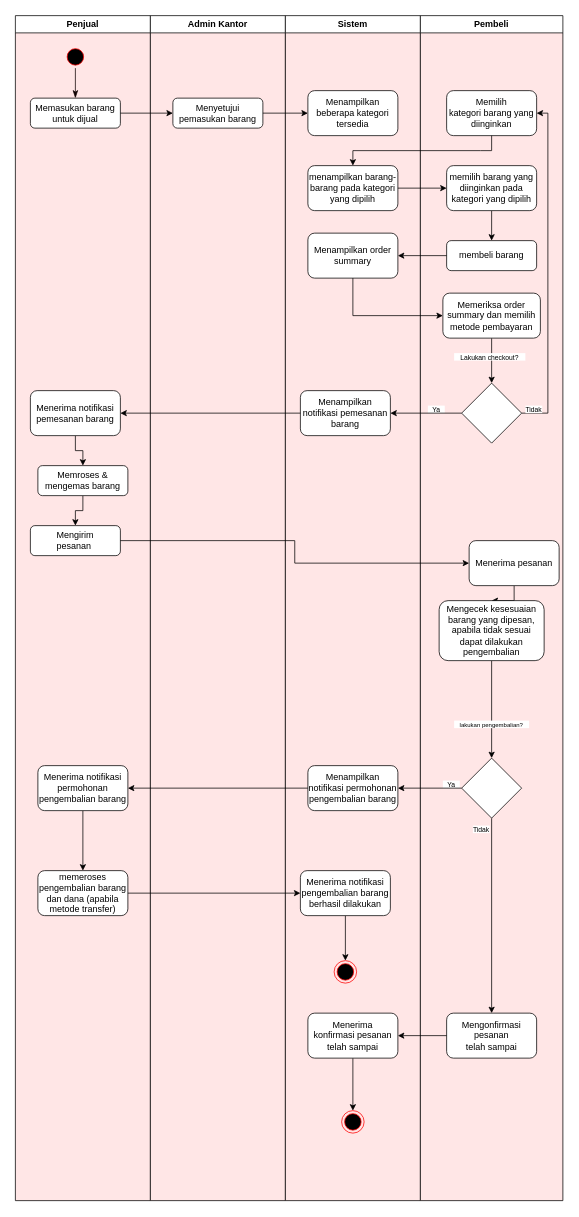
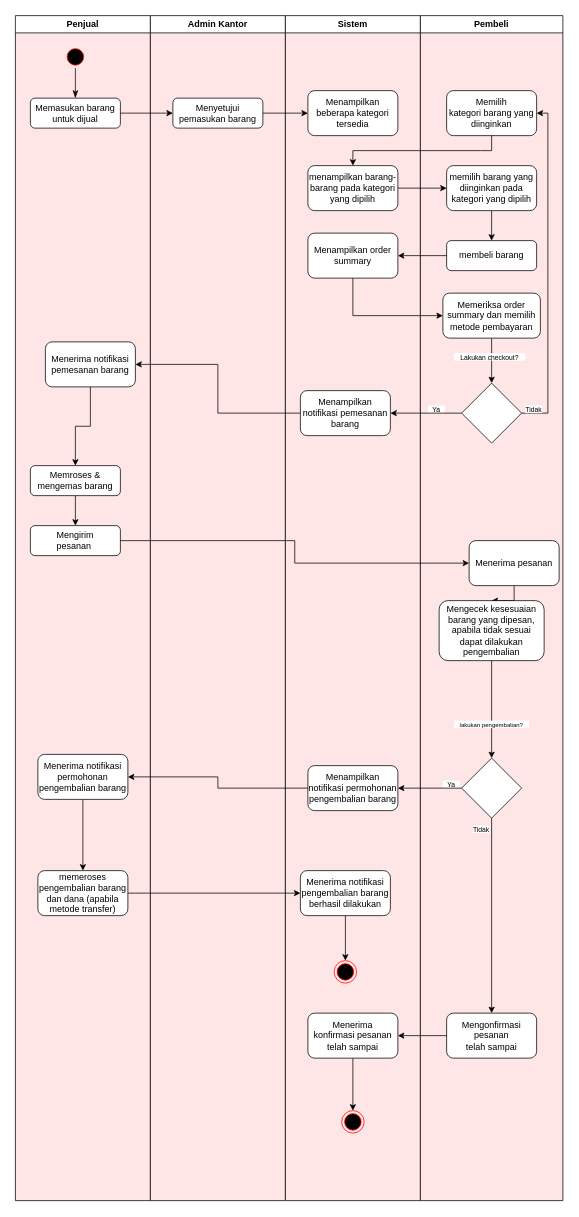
  <mxCell id="0" />
  <mxCell id="1" parent="0" />
  <mxCell id="2" value="Penjual" style="swimlane;whiteSpace=wrap;html=1;startSize=23;swimlaneFillColor=#FFE6E6;" parent="1" vertex="1"><mxGeometry x="20" y="20" width="180" height="1580" as="geometry" /></mxCell>
  <mxCell id="3" value="" style="ellipse;html=1;shape=startState;fillColor=#000000;strokeColor=#ff0000;" parent="2" vertex="1"><mxGeometry x="65" y="40" width="30" height="30" as="geometry" /></mxCell>
  <mxCell id="4" value="Memasukan barang&lt;br style=&quot;border-color: var(--border-color);&quot;&gt;untuk dijual" style="rounded=1;whiteSpace=wrap;html=1;" parent="2" vertex="1"><mxGeometry x="20" y="110" width="120" height="40" as="geometry" /></mxCell>
  <mxCell id="5" value="" style="edgeStyle=orthogonalEdgeStyle;html=1;verticalAlign=bottom;endArrow=classicThin;endSize=8;strokeColor=#0F0000;rounded=0;endFill=1;" parent="2" source="3" target="4" edge="1"><mxGeometry relative="1" as="geometry"><mxPoint x="80" y="110" as="targetPoint" /></mxGeometry></mxCell>
  <mxCell id="6" value="" style="edgeStyle=orthogonalEdgeStyle;rounded=0;orthogonalLoop=1;jettySize=auto;html=1;" parent="2" source="7" target="9" edge="1"><mxGeometry relative="1" as="geometry" /></mxCell>
- <mxCell id="7" value="Menerima notifikasi pemesanan barang" style="rounded=1;whiteSpace=wrap;html=1;" parent="2" vertex="1"><mxGeometry x="20" y="500" width="120" height="60" as="geometry" /></mxCell>
+ <mxCell id="7" value="Menerima notifikasi pemesanan barang" style="rounded=1;whiteSpace=wrap;html=1;" parent="2" vertex="1"><mxGeometry x="40" y="435" width="120" height="60" as="geometry" /></mxCell>
  <mxCell id="8" value="" style="edgeStyle=orthogonalEdgeStyle;rounded=0;orthogonalLoop=1;jettySize=auto;html=1;" parent="2" source="9" target="10" edge="1"><mxGeometry relative="1" as="geometry" /></mxCell>
- <mxCell id="9" value="Memroses &amp;amp; mengemas barang" style="rounded=1;whiteSpace=wrap;html=1;" parent="2" vertex="1"><mxGeometry x="30" y="600" width="120" height="40" as="geometry" /></mxCell>
+ <mxCell id="9" value="Memroses &amp;amp; mengemas barang" style="rounded=1;whiteSpace=wrap;html=1;" parent="2" vertex="1"><mxGeometry x="20" y="600" width="120" height="40" as="geometry" /></mxCell>
  <mxCell id="10" value="Mengirim &lt;br&gt;pesanan&amp;nbsp;" style="rounded=1;whiteSpace=wrap;html=1;" parent="2" vertex="1"><mxGeometry x="20" y="680" width="120" height="40" as="geometry" /></mxCell>
  <mxCell id="11" value="" style="edgeStyle=orthogonalEdgeStyle;rounded=0;orthogonalLoop=1;jettySize=auto;html=1;" parent="2" source="12" target="13" edge="1"><mxGeometry relative="1" as="geometry" /></mxCell>
- <mxCell id="12" value="Menerima notifikasi permohonan pengembalian barang" style="rounded=1;whiteSpace=wrap;html=1;" parent="2" vertex="1"><mxGeometry x="30" y="1000" width="120" height="60" as="geometry" /></mxCell>
+ <mxCell id="12" value="Menerima notifikasi permohonan pengembalian barang" style="rounded=1;whiteSpace=wrap;html=1;" parent="2" vertex="1"><mxGeometry x="30" y="985" width="120" height="60" as="geometry" /></mxCell>
  <mxCell id="13" value="memeroses pengembalian barang dan dana (apabila metode transfer)" style="rounded=1;whiteSpace=wrap;html=1;" parent="2" vertex="1"><mxGeometry x="30" y="1140" width="120" height="60" as="geometry" /></mxCell>
  <mxCell id="14" value="Admin Kantor" style="swimlane;whiteSpace=wrap;html=1;swimlaneFillColor=#ffe6e6;" parent="1" vertex="1"><mxGeometry x="200" y="20" width="180" height="1580" as="geometry" /></mxCell>
  <mxCell id="15" value="Menyetujui pemasukan barang" style="rounded=1;whiteSpace=wrap;html=1;" parent="14" vertex="1"><mxGeometry x="30" y="110" width="120" height="40" as="geometry" /></mxCell>
  <mxCell id="16" value="Sistem" style="swimlane;whiteSpace=wrap;html=1;swimlaneFillColor=#ffe6e6;" parent="1" vertex="1"><mxGeometry x="380" y="20" width="180" height="1580" as="geometry" /></mxCell>
  <mxCell id="17" value="Menampilkan beberapa kategori tersedia" style="rounded=1;whiteSpace=wrap;html=1;" parent="16" vertex="1"><mxGeometry x="30" y="100" width="120" height="60" as="geometry" /></mxCell>
  <mxCell id="18" value="menampilkan barang-barang pada kategori yang dipilih" style="rounded=1;whiteSpace=wrap;html=1;" parent="16" vertex="1"><mxGeometry x="30" y="200" width="120" height="60" as="geometry" /></mxCell>
  <mxCell id="19" value="Menampilkan order summary" style="rounded=1;whiteSpace=wrap;html=1;" parent="16" vertex="1"><mxGeometry x="30" y="290" width="120" height="60" as="geometry" /></mxCell>
  <mxCell id="20" value="Menampilkan notifikasi pemesanan barang" style="rounded=1;whiteSpace=wrap;html=1;" parent="16" vertex="1"><mxGeometry x="20" y="500" width="120" height="60" as="geometry" /></mxCell>
  <mxCell id="21" value="" style="edgeStyle=orthogonalEdgeStyle;rounded=0;orthogonalLoop=1;jettySize=auto;html=1;" parent="16" source="22" target="27" edge="1"><mxGeometry relative="1" as="geometry" /></mxCell>
  <mxCell id="22" value="Menerima &lt;br&gt;konfirmasi pesanan telah sampai" style="rounded=1;whiteSpace=wrap;html=1;" parent="16" vertex="1"><mxGeometry x="30" y="1330" width="120" height="60" as="geometry" /></mxCell>
  <mxCell id="23" value="Menampilkan notifikasi permohonan pengembalian barang" style="rounded=1;whiteSpace=wrap;html=1;" parent="16" vertex="1"><mxGeometry x="30" y="1000" width="120" height="60" as="geometry" /></mxCell>
  <mxCell id="24" value="" style="edgeStyle=orthogonalEdgeStyle;rounded=0;orthogonalLoop=1;jettySize=auto;html=1;" parent="16" source="25" target="26" edge="1"><mxGeometry relative="1" as="geometry" /></mxCell>
  <mxCell id="25" value="Menerima notifikasi pengembalian barang berhasil dilakukan" style="whiteSpace=wrap;html=1;rounded=1;" parent="16" vertex="1"><mxGeometry x="20" y="1140" width="120" height="60" as="geometry" /></mxCell>
  <mxCell id="26" value="" style="ellipse;html=1;shape=endState;fillColor=#000000;strokeColor=#ff0000;" parent="16" vertex="1"><mxGeometry x="65" y="1260" width="30" height="30" as="geometry" /></mxCell>
  <mxCell id="27" value="" style="ellipse;html=1;shape=endState;fillColor=#000000;strokeColor=#ff0000;" parent="16" vertex="1"><mxGeometry x="75" y="1460" width="30" height="30" as="geometry" /></mxCell>
  <mxCell id="28" value="Pembeli" style="swimlane;whiteSpace=wrap;html=1;swimlaneFillColor=#ffe6e6;" parent="1" vertex="1"><mxGeometry x="560" y="20" width="190" height="1580" as="geometry" /></mxCell>
  <mxCell id="29" value="Memilih&lt;br style=&quot;border-color: var(--border-color);&quot;&gt;kategori barang yang diinginkan" style="rounded=1;whiteSpace=wrap;html=1;" parent="28" vertex="1"><mxGeometry x="35" y="100" width="120" height="60" as="geometry" /></mxCell>
  <mxCell id="30" value="" style="edgeStyle=orthogonalEdgeStyle;rounded=0;orthogonalLoop=1;jettySize=auto;html=1;" parent="28" source="31" target="32" edge="1"><mxGeometry relative="1" as="geometry" /></mxCell>
  <mxCell id="31" value="memilih barang yang diinginkan pada kategori yang dipilih" style="rounded=1;whiteSpace=wrap;html=1;" parent="28" vertex="1"><mxGeometry x="35" y="200" width="120" height="60" as="geometry" /></mxCell>
  <mxCell id="32" value="membeli barang" style="rounded=1;whiteSpace=wrap;html=1;" parent="28" vertex="1"><mxGeometry x="35" y="300" width="120" height="40" as="geometry" /></mxCell>
  <mxCell id="33" style="edgeStyle=orthogonalEdgeStyle;rounded=0;orthogonalLoop=1;jettySize=auto;html=1;entryX=0.5;entryY=0;entryDx=0;entryDy=0;" parent="28" source="34" target="36" edge="1"><mxGeometry relative="1" as="geometry" /></mxCell>
  <mxCell id="34" value="Memeriksa order summary dan memilih metode pembayaran" style="rounded=1;whiteSpace=wrap;html=1;" parent="28" vertex="1"><mxGeometry x="30" y="370" width="130" height="60" as="geometry" /></mxCell>
  <mxCell id="35" style="edgeStyle=orthogonalEdgeStyle;rounded=0;orthogonalLoop=1;jettySize=auto;html=1;entryX=1;entryY=0.5;entryDx=0;entryDy=0;" parent="28" source="36" target="29" edge="1"><mxGeometry relative="1" as="geometry"><Array as="points"><mxPoint x="170" y="530" /><mxPoint x="170" y="130" /></Array></mxGeometry></mxCell>
  <mxCell id="36" value="" style="rhombus;whiteSpace=wrap;html=1;" parent="28" vertex="1"><mxGeometry x="55" y="490" width="80" height="80" as="geometry" /></mxCell>
  <mxCell id="37" value="&lt;font style=&quot;font-size: 9px;&quot;&gt;Lakukan checkout?&lt;/font&gt;" style="text;html=1;strokeColor=none;fillColor=default;align=center;verticalAlign=middle;whiteSpace=wrap;rounded=0;" parent="28" vertex="1"><mxGeometry x="45" y="450" width="95" height="10" as="geometry" /></mxCell>
  <mxCell id="38" value="&lt;font style=&quot;font-size: 9px;&quot;&gt;Ya&lt;/font&gt;" style="text;html=1;strokeColor=none;fillColor=default;align=center;verticalAlign=middle;whiteSpace=wrap;rounded=0;" parent="28" vertex="1"><mxGeometry x="10" y="520" width="22.5" height="10" as="geometry" /></mxCell>
  <mxCell id="39" value="" style="edgeStyle=orthogonalEdgeStyle;rounded=0;orthogonalLoop=1;jettySize=auto;html=1;" parent="28" source="40" target="42" edge="1"><mxGeometry relative="1" as="geometry" /></mxCell>
  <mxCell id="40" value="Menerima pesanan" style="rounded=1;whiteSpace=wrap;html=1;" parent="28" vertex="1"><mxGeometry x="65" y="700" width="120" height="60" as="geometry" /></mxCell>
  <mxCell id="41" value="" style="edgeStyle=orthogonalEdgeStyle;rounded=0;orthogonalLoop=1;jettySize=auto;html=1;" parent="28" source="42" target="45" edge="1"><mxGeometry relative="1" as="geometry" /></mxCell>
  <mxCell id="42" value="Mengecek kesesuaian barang yang dipesan, apabila tidak sesuai dapat dilakukan pengembalian" style="rounded=1;whiteSpace=wrap;html=1;" parent="28" vertex="1"><mxGeometry x="25" y="780" width="140" height="80" as="geometry" /></mxCell>
  <mxCell id="43" value="&lt;font style=&quot;font-size: 9px;&quot;&gt;Tidak&lt;/font&gt;" style="text;html=1;strokeColor=none;fillColor=default;align=center;verticalAlign=middle;whiteSpace=wrap;rounded=0;" parent="28" vertex="1"><mxGeometry x="140" y="520" width="22.5" height="10" as="geometry" /></mxCell>
  <mxCell id="44" value="" style="edgeStyle=orthogonalEdgeStyle;rounded=0;orthogonalLoop=1;jettySize=auto;html=1;" parent="28" source="45" target="47" edge="1"><mxGeometry relative="1" as="geometry" /></mxCell>
  <mxCell id="45" value="" style="rhombus;whiteSpace=wrap;html=1;" parent="28" vertex="1"><mxGeometry x="55" y="990" width="80" height="80" as="geometry" /></mxCell>
  <mxCell id="46" value="&lt;font style=&quot;font-size: 8px;&quot;&gt;lakukan pengembalian?&lt;/font&gt;" style="text;html=1;strokeColor=none;fillColor=default;align=center;verticalAlign=middle;whiteSpace=wrap;rounded=0;" parent="28" vertex="1"><mxGeometry x="45" y="940" width="100" height="10" as="geometry" /></mxCell>
  <mxCell id="47" value="Mengonfirmasi pesanan &lt;br&gt;telah sampai" style="rounded=1;whiteSpace=wrap;html=1;" parent="28" vertex="1"><mxGeometry x="35" y="1330" width="120" height="60" as="geometry" /></mxCell>
  <mxCell id="48" value="&lt;font style=&quot;font-size: 9px;&quot;&gt;Ya&lt;/font&gt;" style="text;html=1;strokeColor=none;fillColor=default;align=center;verticalAlign=middle;whiteSpace=wrap;rounded=0;" parent="28" vertex="1"><mxGeometry x="30" y="1020" width="22.5" height="10" as="geometry" /></mxCell>
  <mxCell id="49" value="&lt;font style=&quot;font-size: 9px;&quot;&gt;Tidak&lt;/font&gt;" style="text;html=1;strokeColor=none;fillColor=default;align=center;verticalAlign=middle;whiteSpace=wrap;rounded=0;" parent="28" vertex="1"><mxGeometry x="70" y="1080" width="22.5" height="10" as="geometry" /></mxCell>
  <mxCell id="50" value="" style="edgeStyle=orthogonalEdgeStyle;rounded=0;orthogonalLoop=1;jettySize=auto;html=1;" parent="1" source="4" target="15" edge="1"><mxGeometry relative="1" as="geometry" /></mxCell>
  <mxCell id="51" style="edgeStyle=orthogonalEdgeStyle;rounded=0;orthogonalLoop=1;jettySize=auto;html=1;" parent="1" source="15" target="17" edge="1"><mxGeometry relative="1" as="geometry" /></mxCell>
  <mxCell id="52" style="edgeStyle=orthogonalEdgeStyle;rounded=0;orthogonalLoop=1;jettySize=auto;html=1;entryX=0;entryY=0.5;entryDx=0;entryDy=0;" parent="1" source="18" target="31" edge="1"><mxGeometry relative="1" as="geometry" /></mxCell>
  <mxCell id="53" value="" style="edgeStyle=orthogonalEdgeStyle;rounded=0;orthogonalLoop=1;jettySize=auto;html=1;" parent="1" source="32" target="19" edge="1"><mxGeometry relative="1" as="geometry" /></mxCell>
  <mxCell id="54" value="" style="edgeStyle=orthogonalEdgeStyle;rounded=0;orthogonalLoop=1;jettySize=auto;html=1;" parent="1" source="36" target="20" edge="1"><mxGeometry relative="1" as="geometry" /></mxCell>
  <mxCell id="55" style="edgeStyle=orthogonalEdgeStyle;rounded=0;orthogonalLoop=1;jettySize=auto;html=1;entryX=1;entryY=0.5;entryDx=0;entryDy=0;" parent="1" source="20" target="7" edge="1"><mxGeometry relative="1" as="geometry" /></mxCell>
  <mxCell id="56" value="" style="edgeStyle=orthogonalEdgeStyle;rounded=0;orthogonalLoop=1;jettySize=auto;html=1;entryX=0.5;entryY=0;entryDx=0;entryDy=0;exitX=0.5;exitY=1;exitDx=0;exitDy=0;" parent="1" source="29" target="18" edge="1"><mxGeometry relative="1" as="geometry"><Array as="points"><mxPoint x="640" y="200" /><mxPoint x="460" y="200" /></Array></mxGeometry></mxCell>
  <mxCell id="57" style="edgeStyle=orthogonalEdgeStyle;rounded=0;orthogonalLoop=1;jettySize=auto;html=1;entryX=0;entryY=0.5;entryDx=0;entryDy=0;exitX=0.5;exitY=1;exitDx=0;exitDy=0;" parent="1" source="19" target="34" edge="1"><mxGeometry relative="1" as="geometry"><mxPoint x="590" y="410" as="targetPoint" /></mxGeometry></mxCell>
  <mxCell id="58" value="" style="edgeStyle=orthogonalEdgeStyle;rounded=0;orthogonalLoop=1;jettySize=auto;html=1;" parent="1" source="47" target="22" edge="1"><mxGeometry relative="1" as="geometry" /></mxCell>
  <mxCell id="59" value="" style="edgeStyle=orthogonalEdgeStyle;rounded=0;orthogonalLoop=1;jettySize=auto;html=1;" parent="1" source="45" target="23" edge="1"><mxGeometry relative="1" as="geometry" /></mxCell>
  <mxCell id="60" style="edgeStyle=orthogonalEdgeStyle;rounded=0;orthogonalLoop=1;jettySize=auto;html=1;entryX=1;entryY=0.5;entryDx=0;entryDy=0;" parent="1" source="23" target="12" edge="1"><mxGeometry relative="1" as="geometry" /></mxCell>
  <mxCell id="61" style="edgeStyle=orthogonalEdgeStyle;rounded=0;orthogonalLoop=1;jettySize=auto;html=1;entryX=0;entryY=0.5;entryDx=0;entryDy=0;" edge="1" parent="1" source="10" target="40"><mxGeometry relative="1" as="geometry" /></mxCell>
  <mxCell id="62" style="edgeStyle=orthogonalEdgeStyle;rounded=0;orthogonalLoop=1;jettySize=auto;html=1;" edge="1" parent="1" source="13" target="25"><mxGeometry relative="1" as="geometry" /></mxCell>
